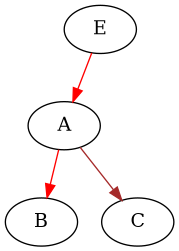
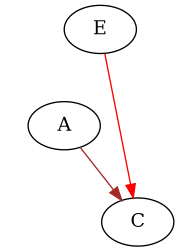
  digraph {
    edge [color=red]
    A [cost=10 maxnp=16]
-   B
    C [deadline=21]
    E [deadline=2]
-   A -> B [cost=10]
    A -> C [color=brown]
-   E -> A
+   E -> C
  }
